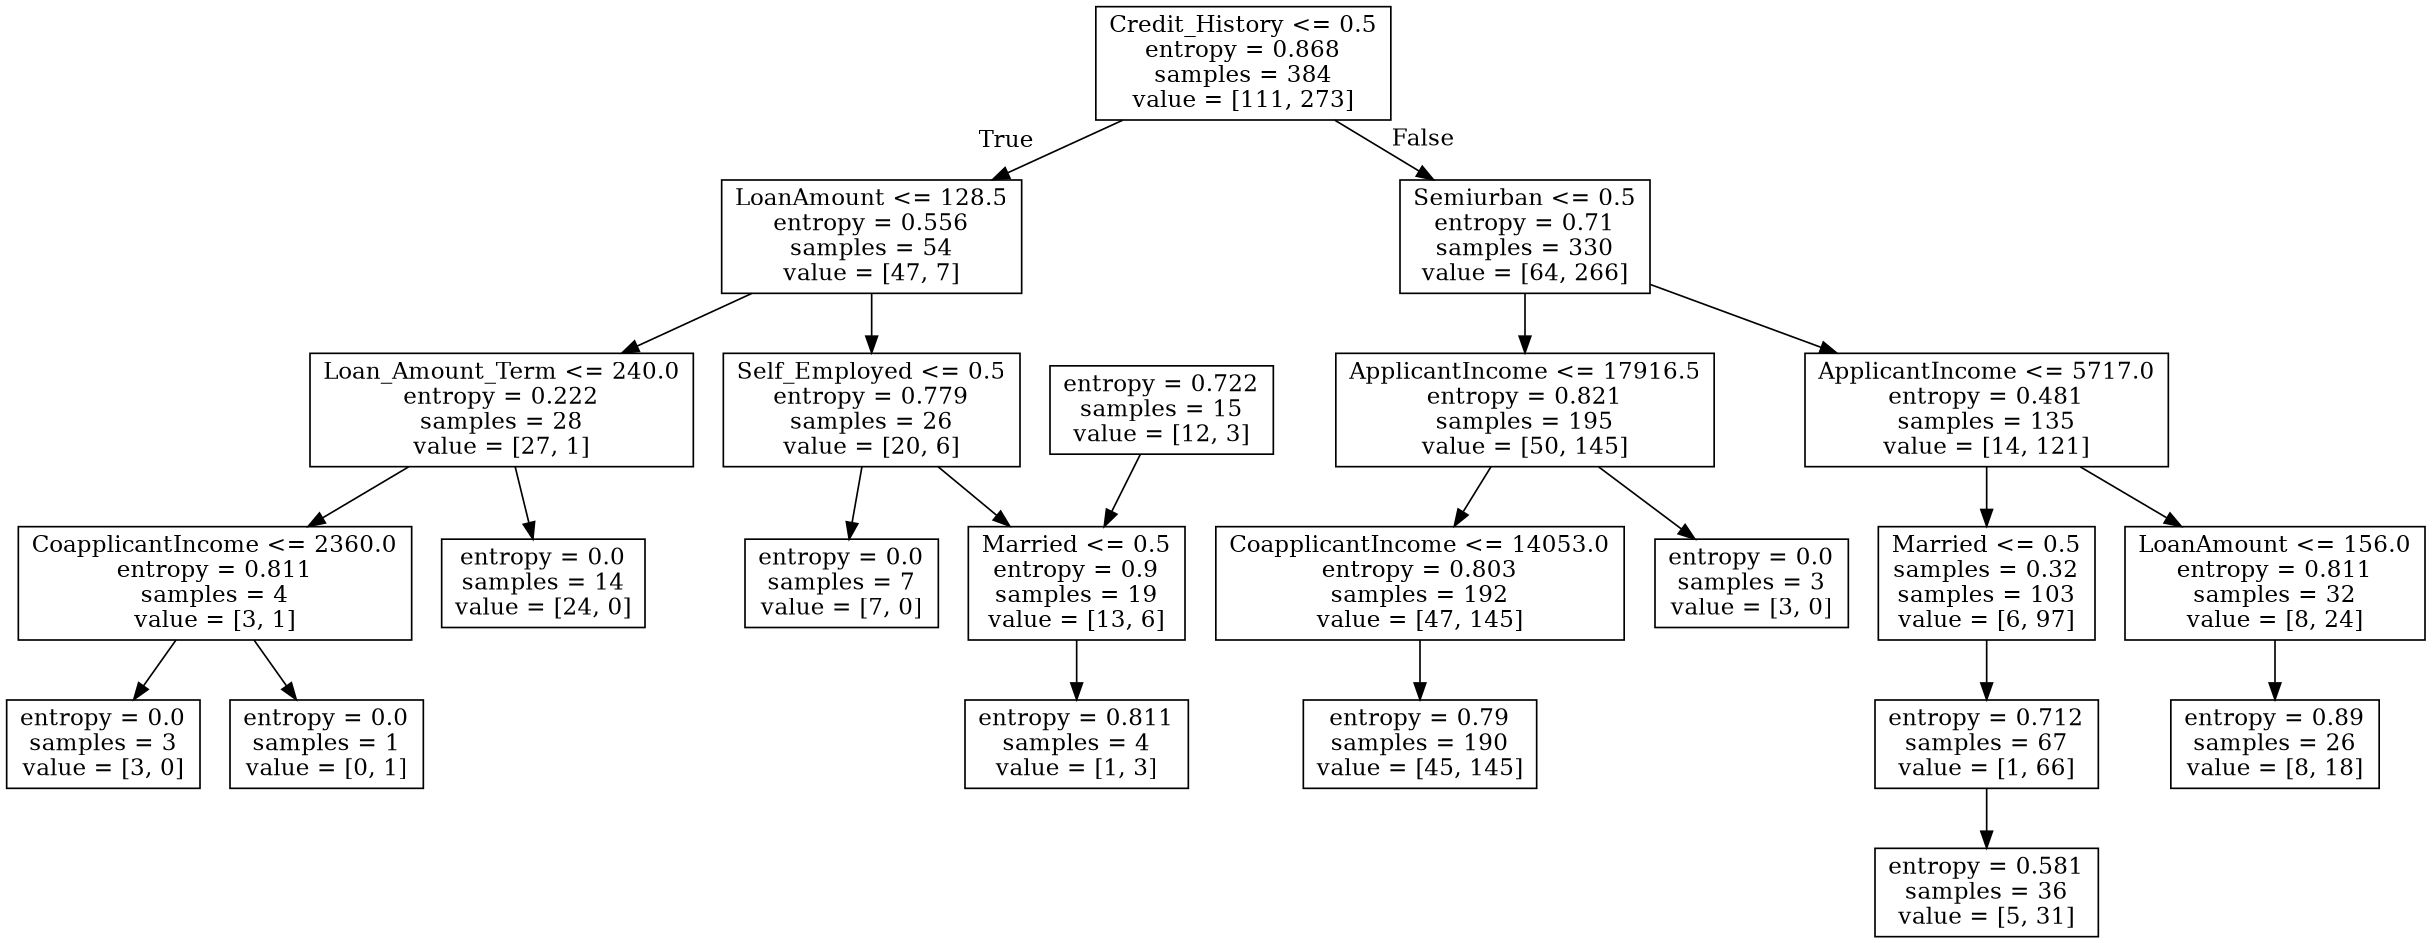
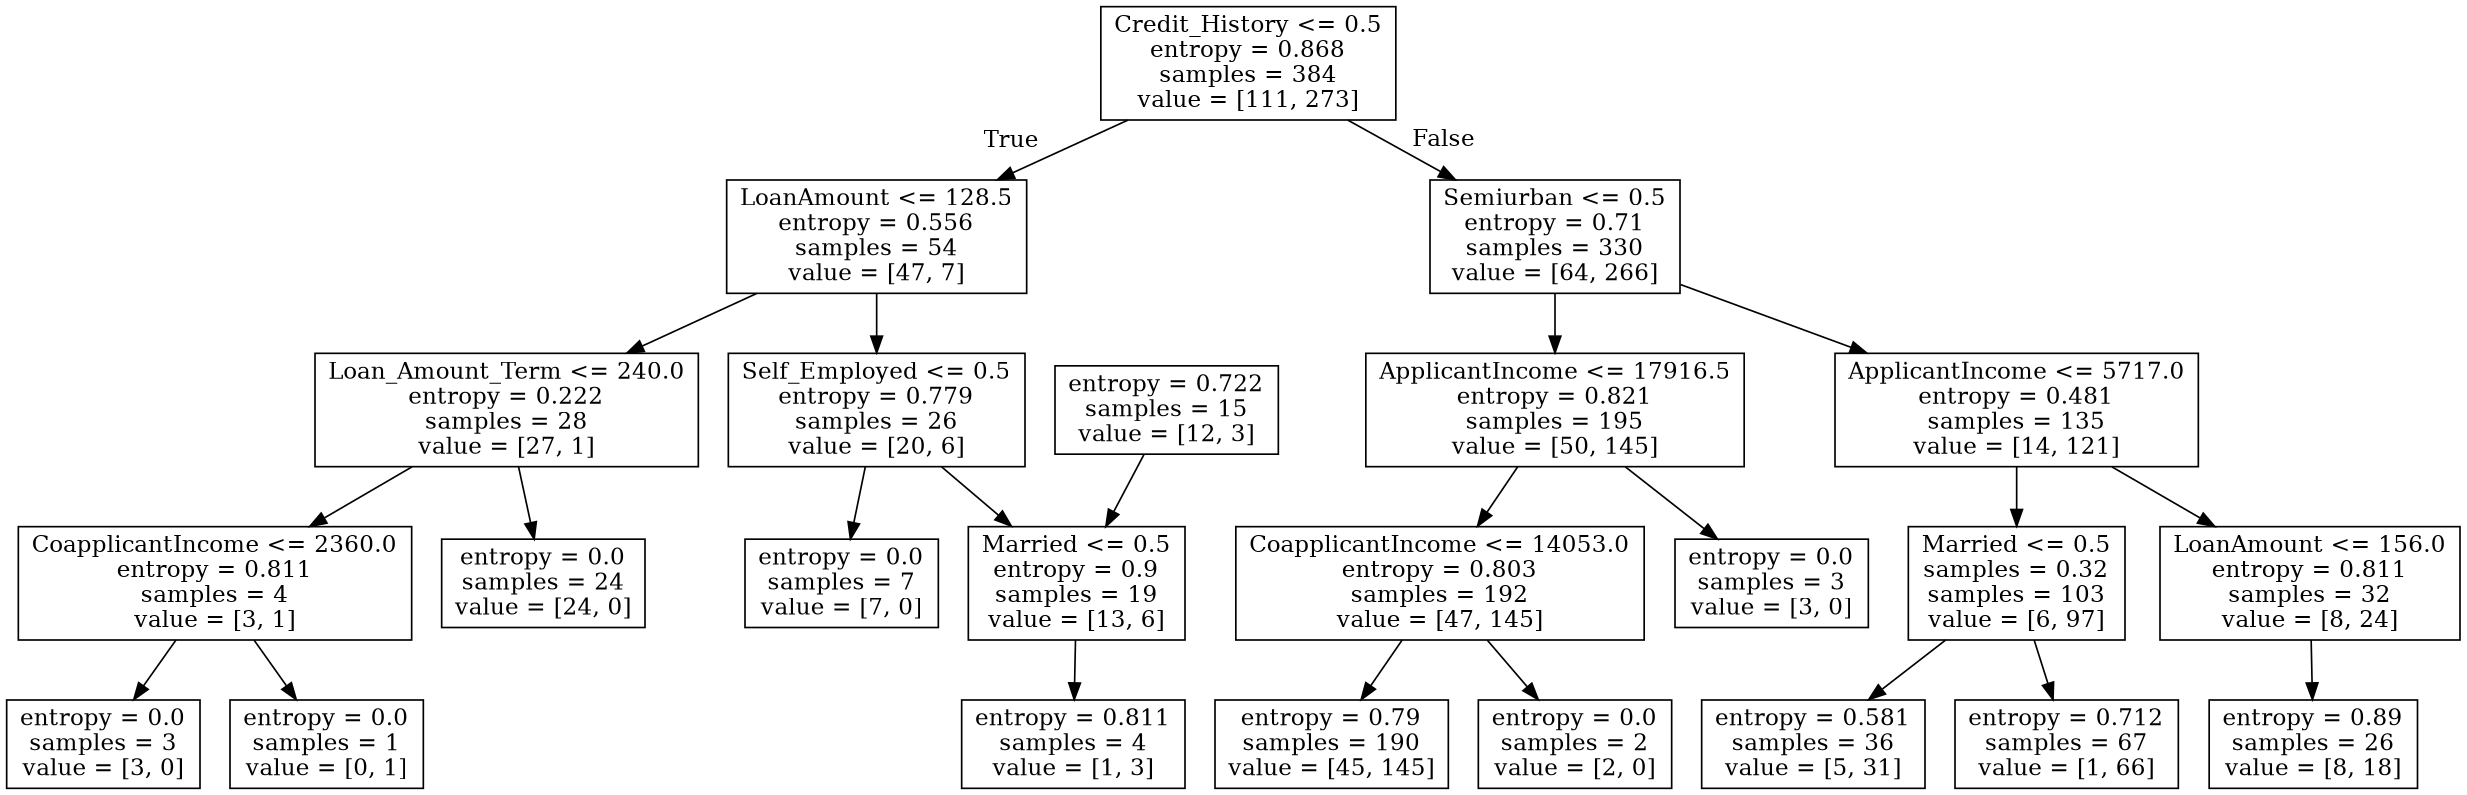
  digraph {
    node [shape=box]
    n1 [label="Credit_History <= 0.5\nentropy = 0.868\nsamples = 384\nvalue = [111, 273]"]
    n2 [label="LoanAmount <= 128.5\nentropy = 0.556\nsamples = 54\nvalue = [47, 7]"]
    n3 [label="Semiurban <= 0.5\nentropy = 0.71\nsamples = 330\nvalue = [64, 266]"]
    n4 [label="Loan_Amount_Term <= 240.0\nentropy = 0.222\nsamples = 28\nvalue = [27, 1]"]
    n5 [label="Self_Employed <= 0.5\nentropy = 0.779\nsamples = 26\nvalue = [20, 6]"]
    n6 [label="ApplicantIncome <= 17916.5\nentropy = 0.821\nsamples = 195\nvalue = [50, 145]"]
    n7 [label="ApplicantIncome <= 5717.0\nentropy = 0.481\nsamples = 135\nvalue = [14, 121]"]
    n8 [label="CoapplicantIncome <= 2360.0\nentropy = 0.811\nsamples = 4\nvalue = [3, 1]"]
-   n9 [label="entropy = 0.0\nsamples = 14\nvalue = [24, 0]"]
+   n9 [label="entropy = 0.0\nsamples = 24\nvalue = [24, 0]"]
    n10 [label="Married <= 0.5\nentropy = 0.9\nsamples = 19\nvalue = [13, 6]"]
    n11 [label="entropy = 0.0\nsamples = 7\nvalue = [7, 0]"]
    n12 [label="entropy = 0.0\nsamples = 3\nvalue = [3, 0]"]
    n13 [label="entropy = 0.0\nsamples = 1\nvalue = [0, 1]"]
    n14 [label="entropy = 0.811\nsamples = 4\nvalue = [1, 3]"]
    n15 [label="entropy = 0.722\nsamples = 15\nvalue = [12, 3]"]
    n16 [label="CoapplicantIncome <= 14053.0\nentropy = 0.803\nsamples = 192\nvalue = [47, 145]"]
    n17 [label="entropy = 0.0\nsamples = 3\nvalue = [3, 0]"]
    n18 [label="Married <= 0.5\nsamples = 0.32\nsamples = 103\nvalue = [6, 97]"]
    n19 [label="LoanAmount <= 156.0\nentropy = 0.811\nsamples = 32\nvalue = [8, 24]"]
    n20 [label="entropy = 0.79\nsamples = 190\nvalue = [45, 145]"]
+   n21 [label="entropy = 0.0\nsamples = 2\nvalue = [2, 0]"]
    n22 [label="entropy = 0.581\nsamples = 36\nvalue = [5, 31]"]
    n23 [label="entropy = 0.712\nsamples = 67\nvalue = [1, 66]"]
    n24 [label="entropy = 0.89\nsamples = 26\nvalue = [8, 18]"]
    n1 -> n2 [headlabel=True labelangle=45 labeldistance=2.5]
    n1 -> n3 [headlabel=False labelangle=-45 labeldistance=2.5]
    n2 -> n4
    n2 -> n5
    n3 -> n6
    n3 -> n7
    n4 -> n8
    n4 -> n9
    n5 -> n10
    n5 -> n11
    n6 -> n16
    n6 -> n17
    n7 -> n18
    n7 -> n19
    n8 -> n12
    n8 -> n13
    n10 -> n14
    n15 -> n10
    n16 -> n20
-   n23 -> n22
+   n16 -> n21
+   n18 -> n22
    n18 -> n23
    n19 -> n24
  }
